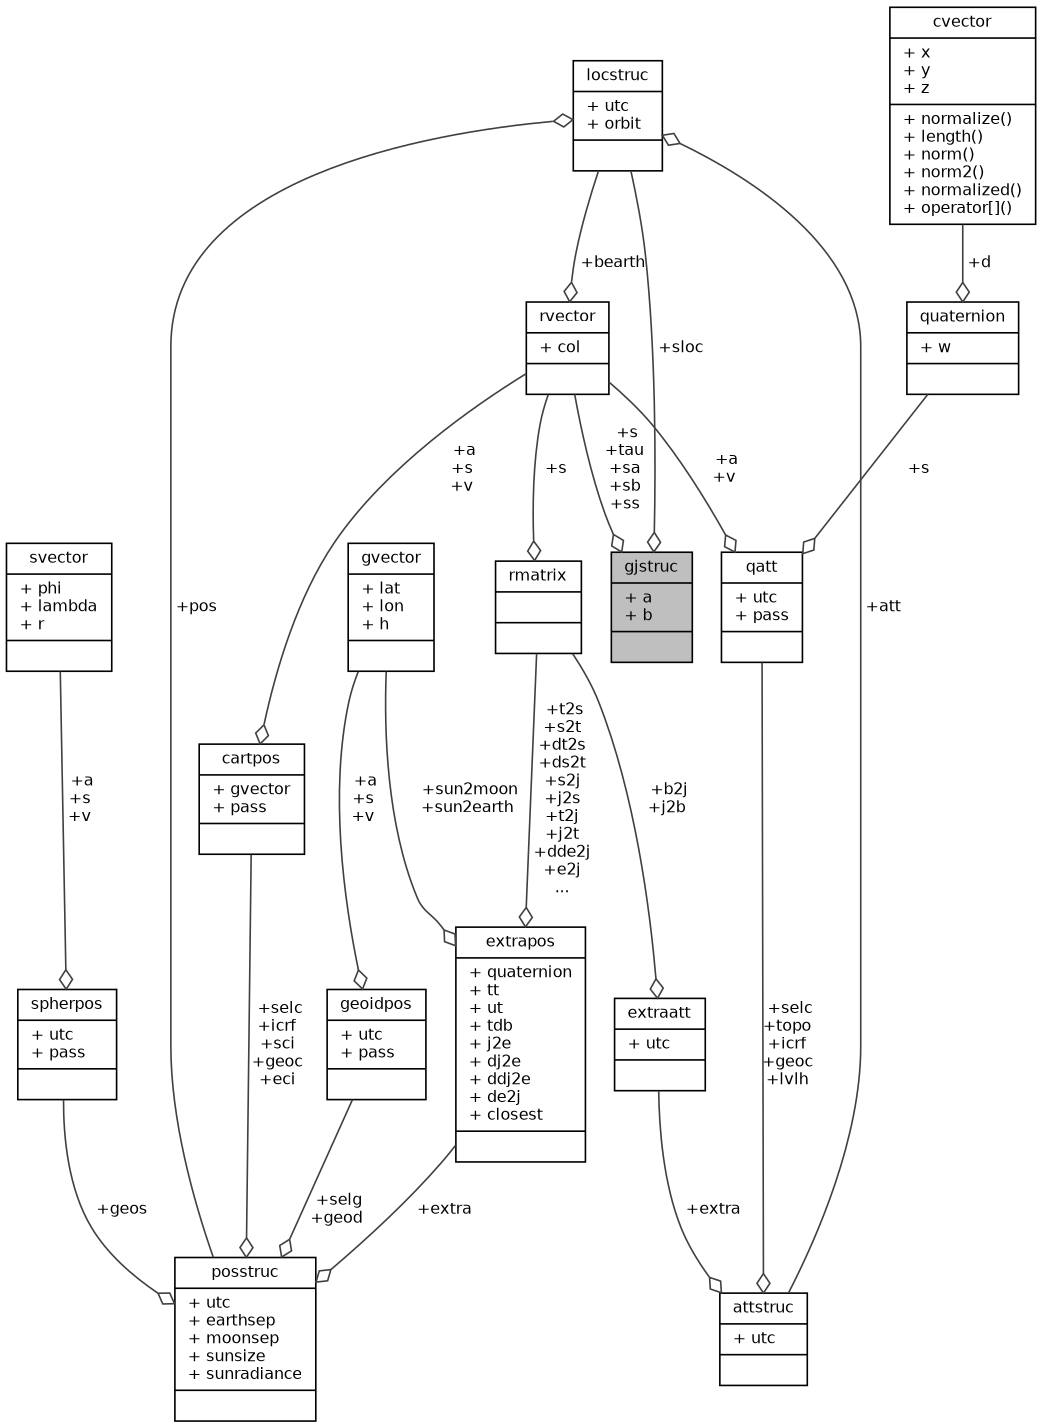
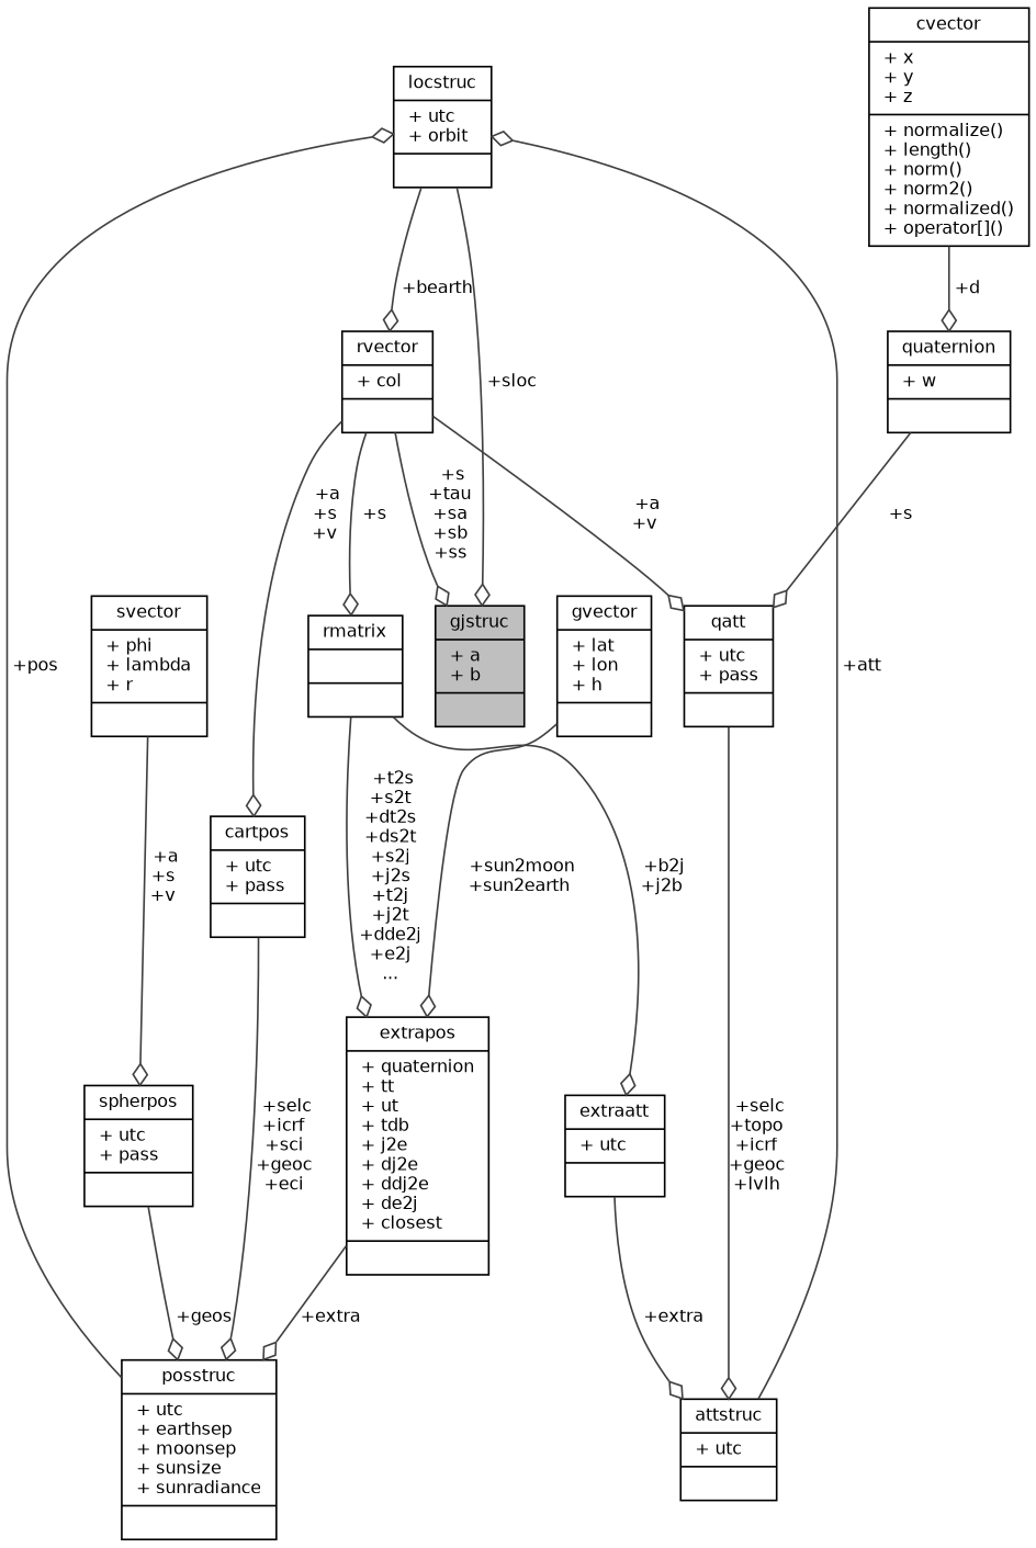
  digraph {
    node [color=black fillcolor=white fontname=Helvetica fontsize=10 shape=record style=filled]
    edge [arrowhead=odiamond color=grey25 fontname=Helvetica fontsize=10 labelfontname=Helvetica labelfontsize=10 style=solid]
    n1 [fillcolor=grey75 fontcolor=black height=0.2 label="{gjstruc\n|+ a\l+ b\l|}" width=0.4]
    n2 [height=0.2 label="{locstruc\n|+ utc\l+ orbit\l|}" width=0.4]
    n3 [height=0.2 label="{rvector\n|+ col\l|}" width=0.4]
    n4 [height=0.2 label="{posstruc\n|+ utc\l+ earthsep\l+ moonsep\l+ sunsize\l+ sunradiance\l|}" width=0.4]
-   n5 [height=0.2 label="{geoidpos\n|+ utc\l+ pass\l|}" width=0.4]
    n6 [height=0.2 label="{gvector\n|+ lat\l+ lon\l+ h\l|}" width=0.4]
    n7 [height=0.2 label="{extrapos\n|+ quaternion\l+ tt\l+ ut\l+ tdb\l+ j2e\l+ dj2e\l+ ddj2e\l+ de2j\l+ closest\l|}" width=0.4]
    n8 [height=0.2 label="{spherpos\n|+ utc\l+ pass\l|}" width=0.4]
    n9 [height=0.2 label="{svector\n|+ phi\l+ lambda\l+ r\l|}" width=0.4]
-   n10 [height=0.2 label="{cartpos\n|+ gvector\l+ pass\l|}" width=0.4]
+   n10 [height=0.2 label="{cartpos\n|+ utc\l+ pass\l|}" width=0.4]
    n11 [height=0.2 label="{rmatrix\n||}" width=0.4]
    n12 [height=0.2 label="{qatt\n|+ utc\l+ pass\l|}" width=0.4]
    n13 [height=0.2 label="{extraatt\n|+ utc\l|}" width=0.4]
    n14 [height=0.2 label="{attstruc\n|+ utc\l|}" width=0.4]
    n15 [height=0.2 label="{quaternion\n|+ w\l|}" width=0.4]
    n16 [height=0.2 label="{cvector\n|+ x\l+ y\l+ z\l|+ normalize()\l+ length()\l+ norm()\l+ norm2()\l+ normalized()\l+ operator[]()\l}" width=0.4]
    n2 -> n1 [label=" +sloc"]
    n2 -> n3 [label=" +bearth"]
    n3 -> n1 [label=" +s\n+tau\n+sa\n+sb\n+ss"]
    n3 -> n10 [label=" +a\n+s\n+v"]
    n3 -> n11 [label=" +s"]
    n3 -> n12 [label=" +a\n+v"]
    n4 -> n2 [label=" +pos"]
-   n5 -> n4 [label=" +selg\n+geod"]
-   n6 -> n5 [label=" +a\n+s\n+v"]
    n6 -> n7 [label=" +sun2moon\n+sun2earth"]
    n7 -> n4 [label=" +extra"]
    n8 -> n4 [label=" +geos"]
    n9 -> n8 [label=" +a\n+s\n+v"]
    n10 -> n4 [label=" +selc\n+icrf\n+sci\n+geoc\n+eci"]
    n11 -> n7 [label=" +t2s\n+s2t\n+dt2s\n+ds2t\n+s2j\n+j2s\n+t2j\n+j2t\n+dde2j\n+e2j\n..."]
    n11 -> n13 [label=" +b2j\n+j2b"]
    n12 -> n14 [label=" +selc\n+topo\n+icrf\n+geoc\n+lvlh"]
    n13 -> n14 [label=" +extra"]
    n14 -> n2 [label=" +att"]
    n15 -> n12 [label=" +s"]
    n16 -> n15 [label=" +d"]
  }
